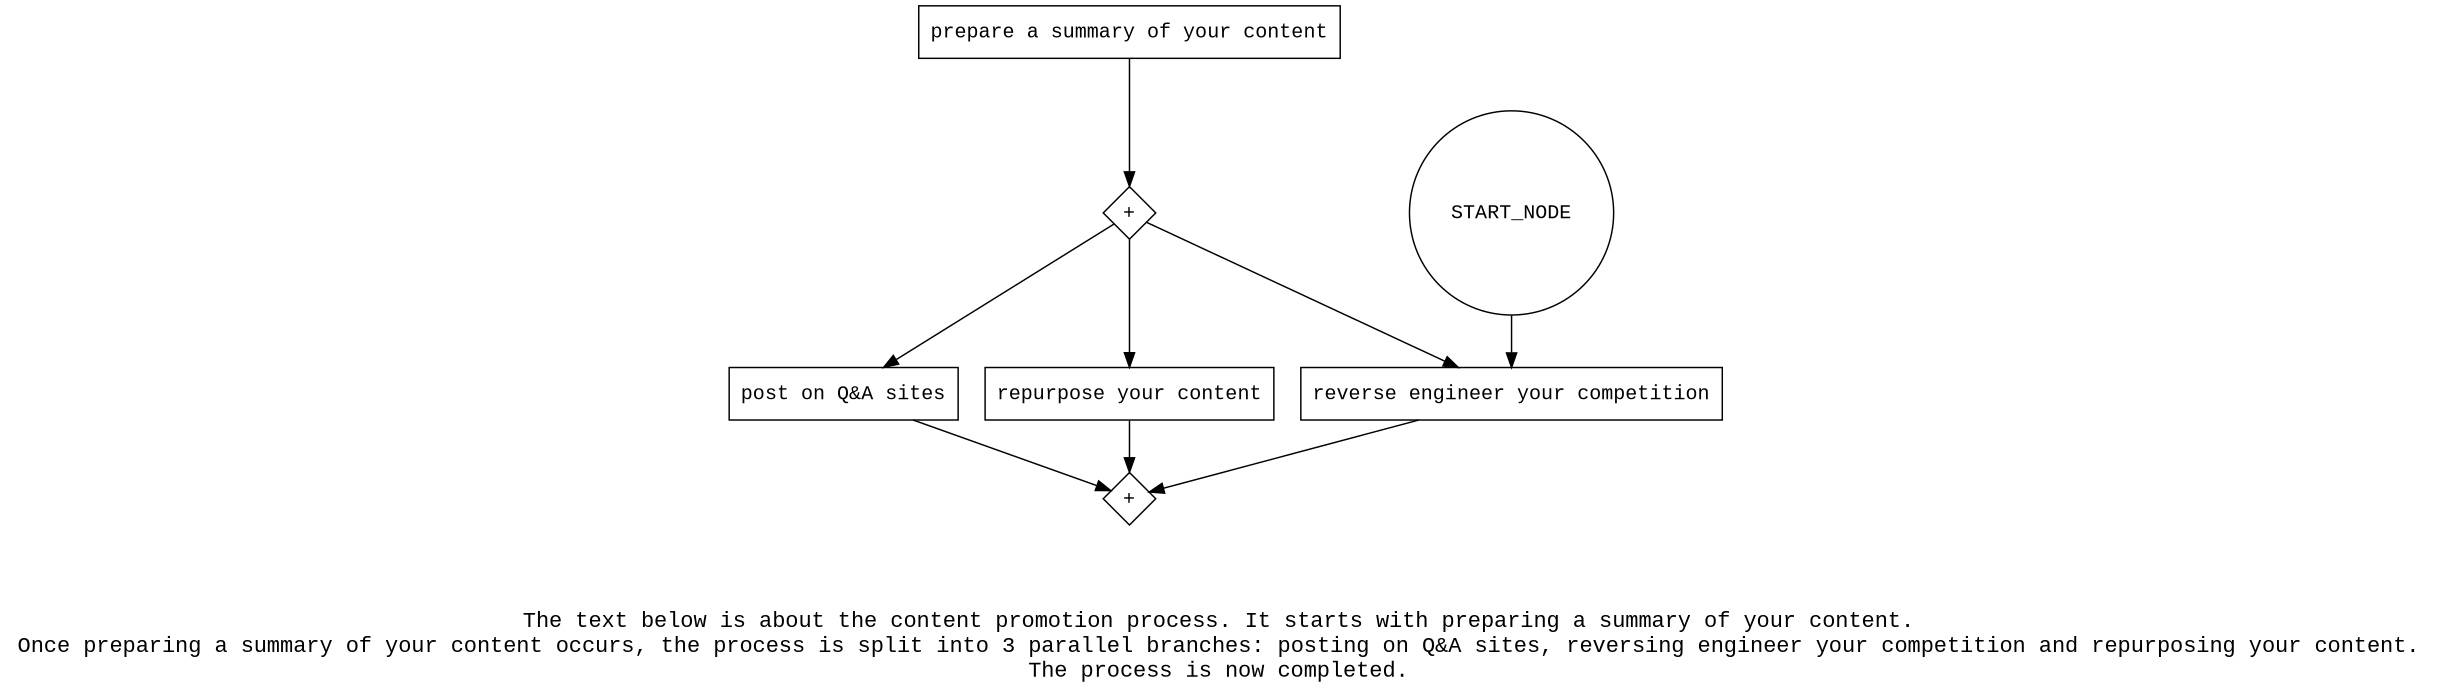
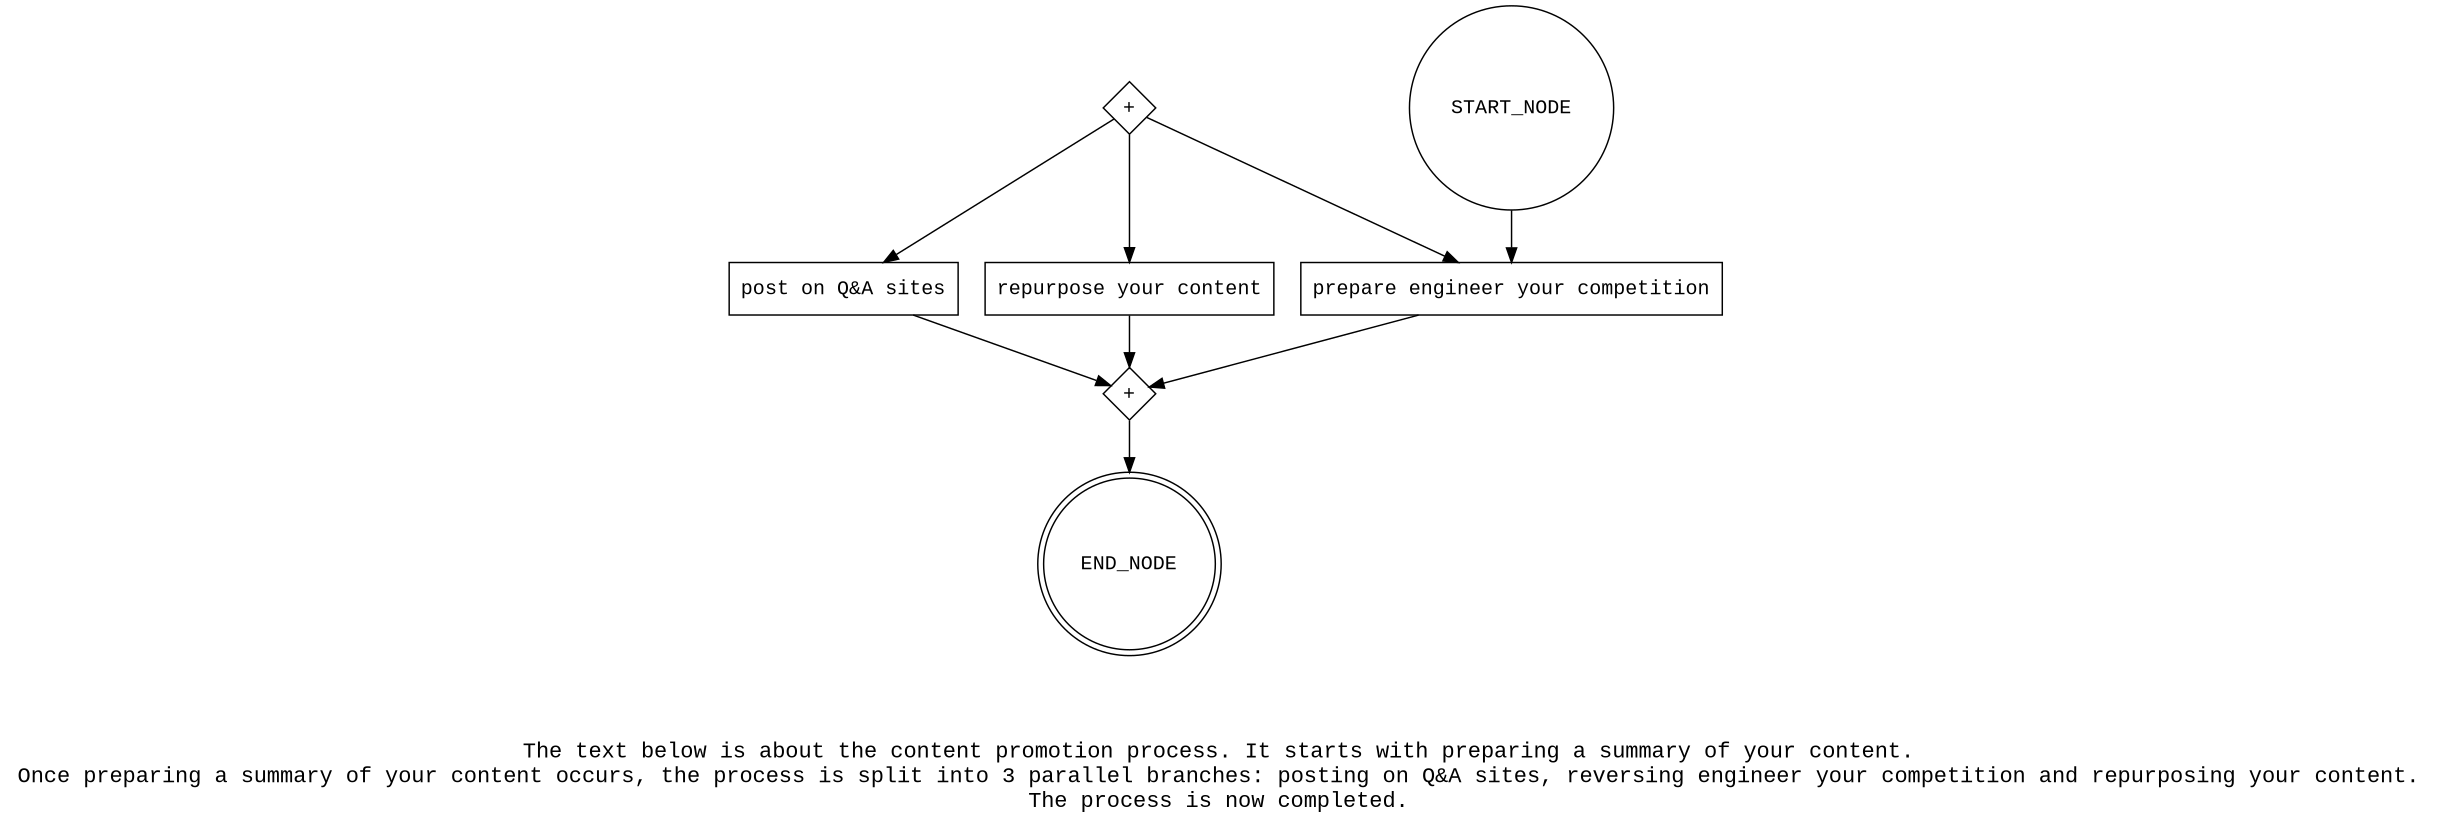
  digraph {
    fontname="Liberation Mono"
    fontsize=15
    label="\n\n\nThe text below is about the content promotion process. It starts with preparing a summary of your content. \nOnce preparing a summary of your content occurs, the process is split into 3 parallel branches: posting on Q&A sites, reversing engineer your competition and repurposing your content. \nThe process is now completed. \n"
    rankdir=TB
    node [fontname="Liberation Mono" shape=box]
    edge [fontname="Liberation Mono"]
-   "prepare a summary of your content"
    n2 [fixedsize=true label="+" shape=diamond width=0.5]
    "post on Q&A sites"
-   "reverse engineer your competition"
+   "reverse engineer your competition" [label="prepare engineer your competition"]
    "repurpose your content"
    n6 [fixedsize=true label="+" shape=diamond width=0.5]
+   END_NODE [shape=doublecircle width=0.2]
    START_NODE [shape=circle width=0.3]
    subgraph sub_1 {
-     "prepare a summary of your content"
      n2
      "post on Q&A sites"
      "reverse engineer your competition"
      "repurpose your content"
      n6
    }
-   "prepare a summary of your content" -> n2
    n2 -> "post on Q&A sites"
    n2 -> "reverse engineer your competition"
    n2 -> "repurpose your content"
    "post on Q&A sites" -> n6
    "reverse engineer your competition" -> n6
    "repurpose your content" -> n6
+   n6 -> END_NODE
    START_NODE -> "reverse engineer your competition"
  }
